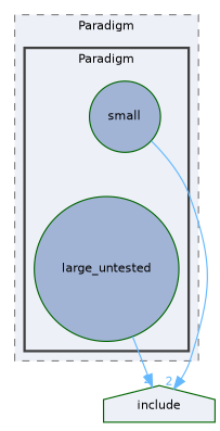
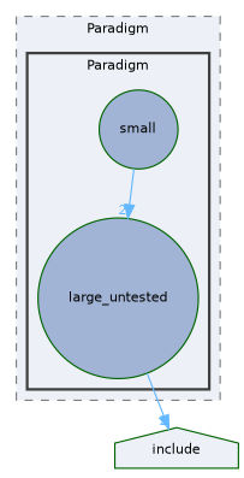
  digraph {
    compound=true
    node [color=darkgreen fillcolor="#a2b4d6" fontname=Helvetica fontsize=10 shape=circle style=filled]
    edge [color=steelblue1 fontcolor=steelblue1 fontname=Helvetica fontsize=10 headlabel=2 labeldistance=1.5 labelfontname=Helvetica labelfontsize=10]
    n1 [height=0.2 label=large_untested width=0.4]
    n2 [height=0.2 label=small width=0.4]
    n3 [fillcolor="#edf0f7" height=0.2 label=include shape=house width=0.4]
    subgraph cluster_1 {
      bgcolor="#edf0f7"
      fontname=Helvetica
      fontsize=10
      label=Paradigm
      pencolor=grey50
      style="filled,dashed"
      subgraph cluster_2 {
        bgcolor="#edf0f7"
        fontname=Helvetica
        fontsize=10
        label=Paradigm
        pencolor=grey25
        style="filled,bold"
        n1
        n2
      }
    }
    n1 -> n3
-   n2 -> n3
+   n2 -> n1
  }
